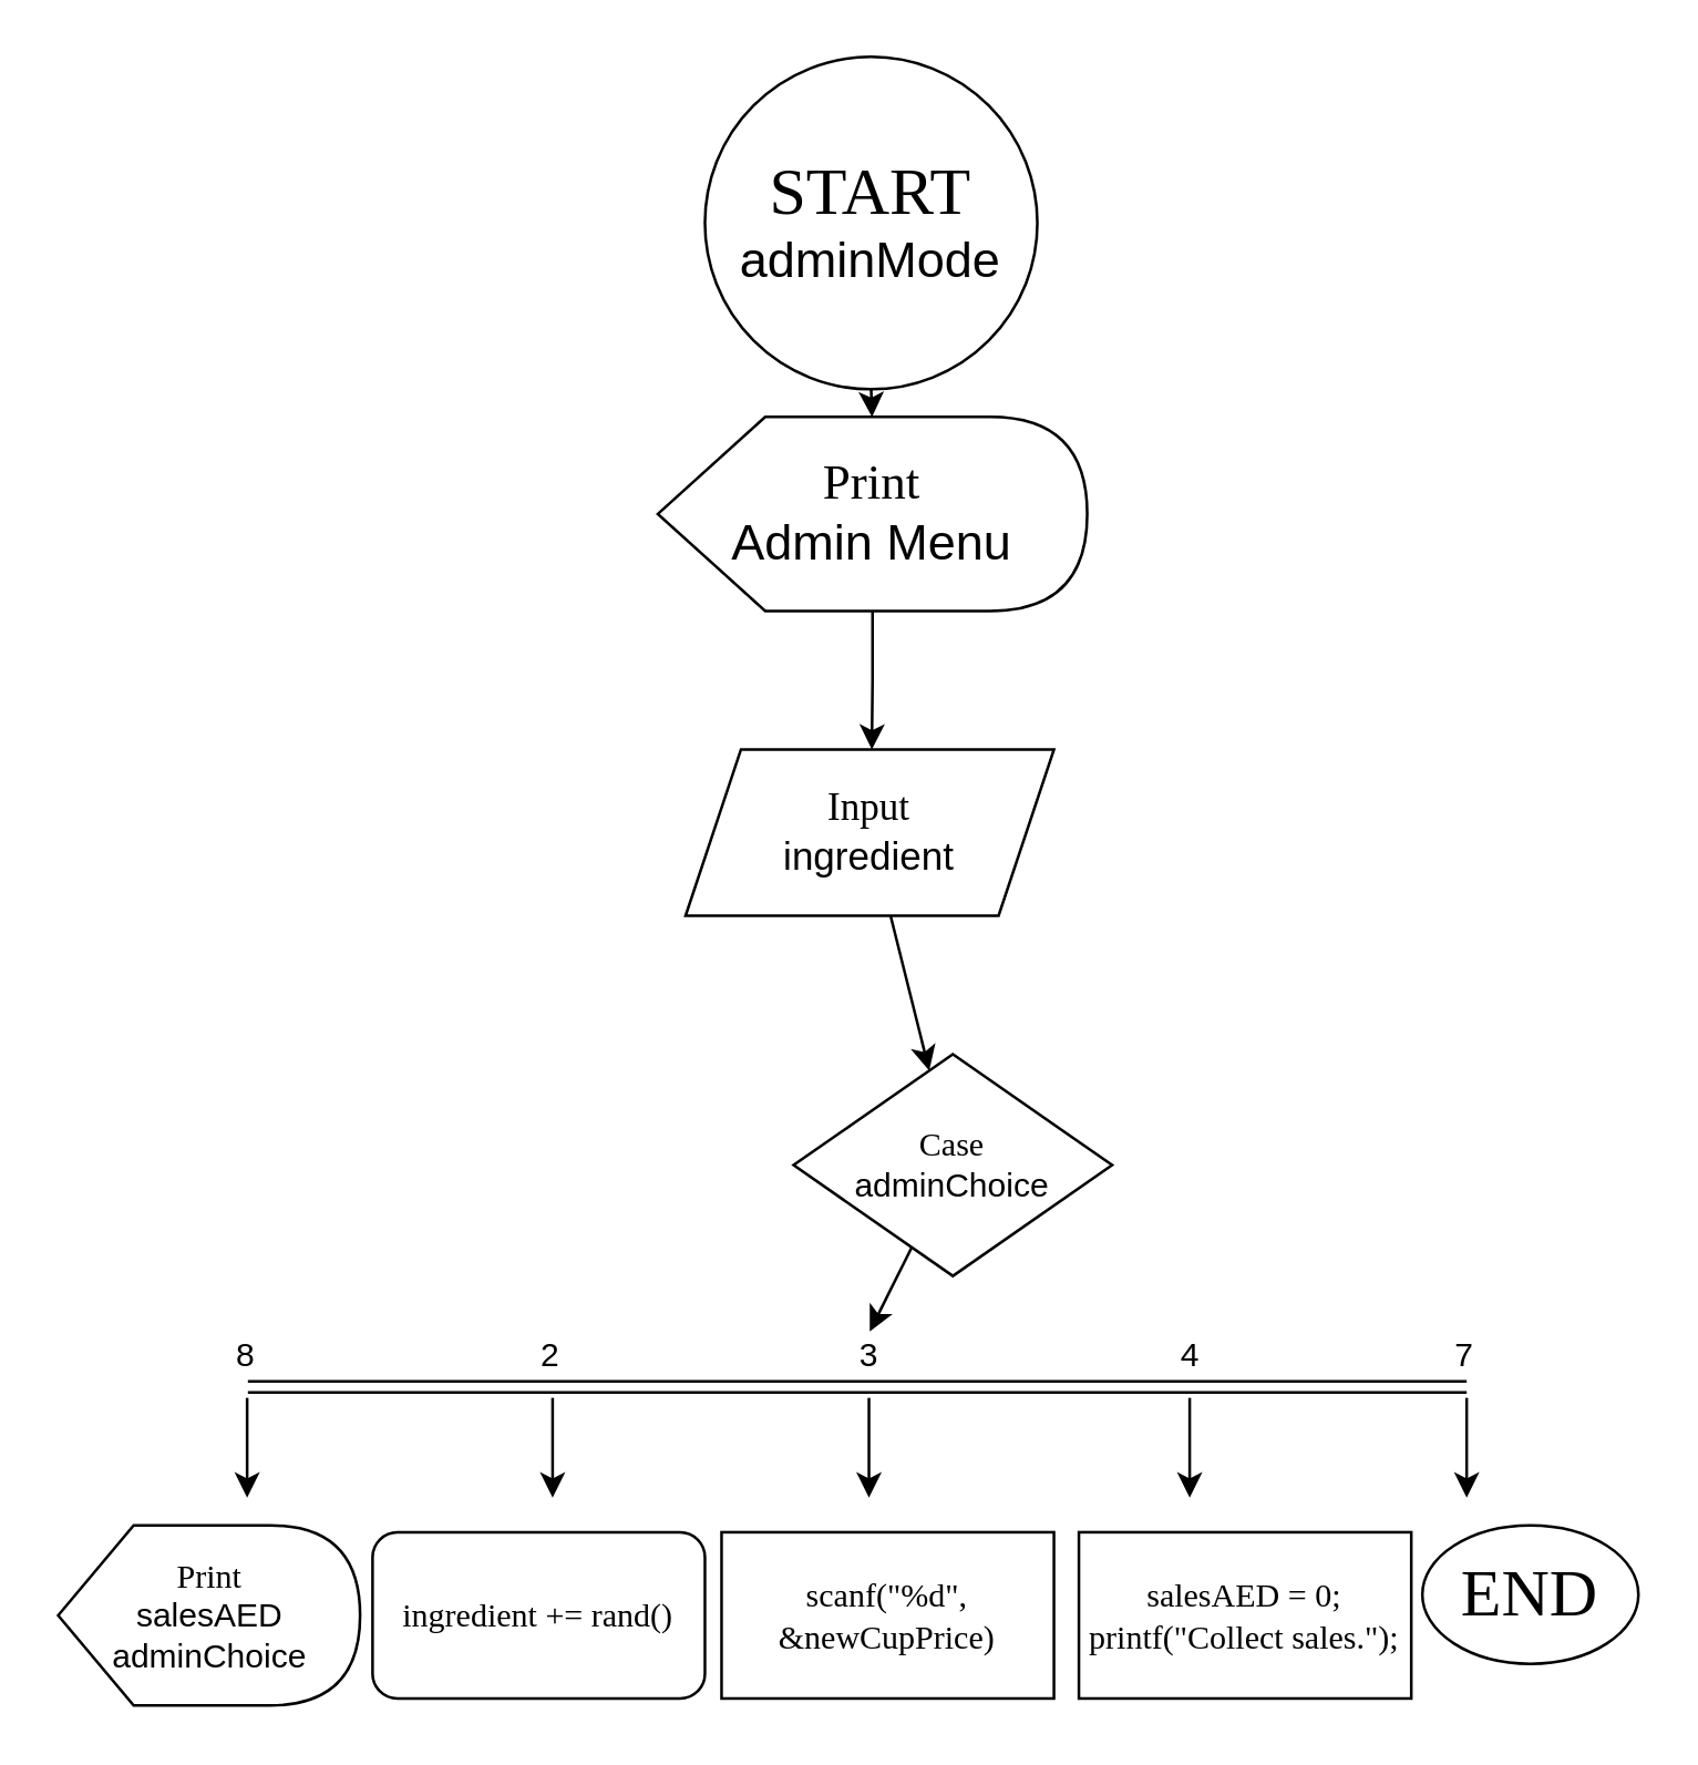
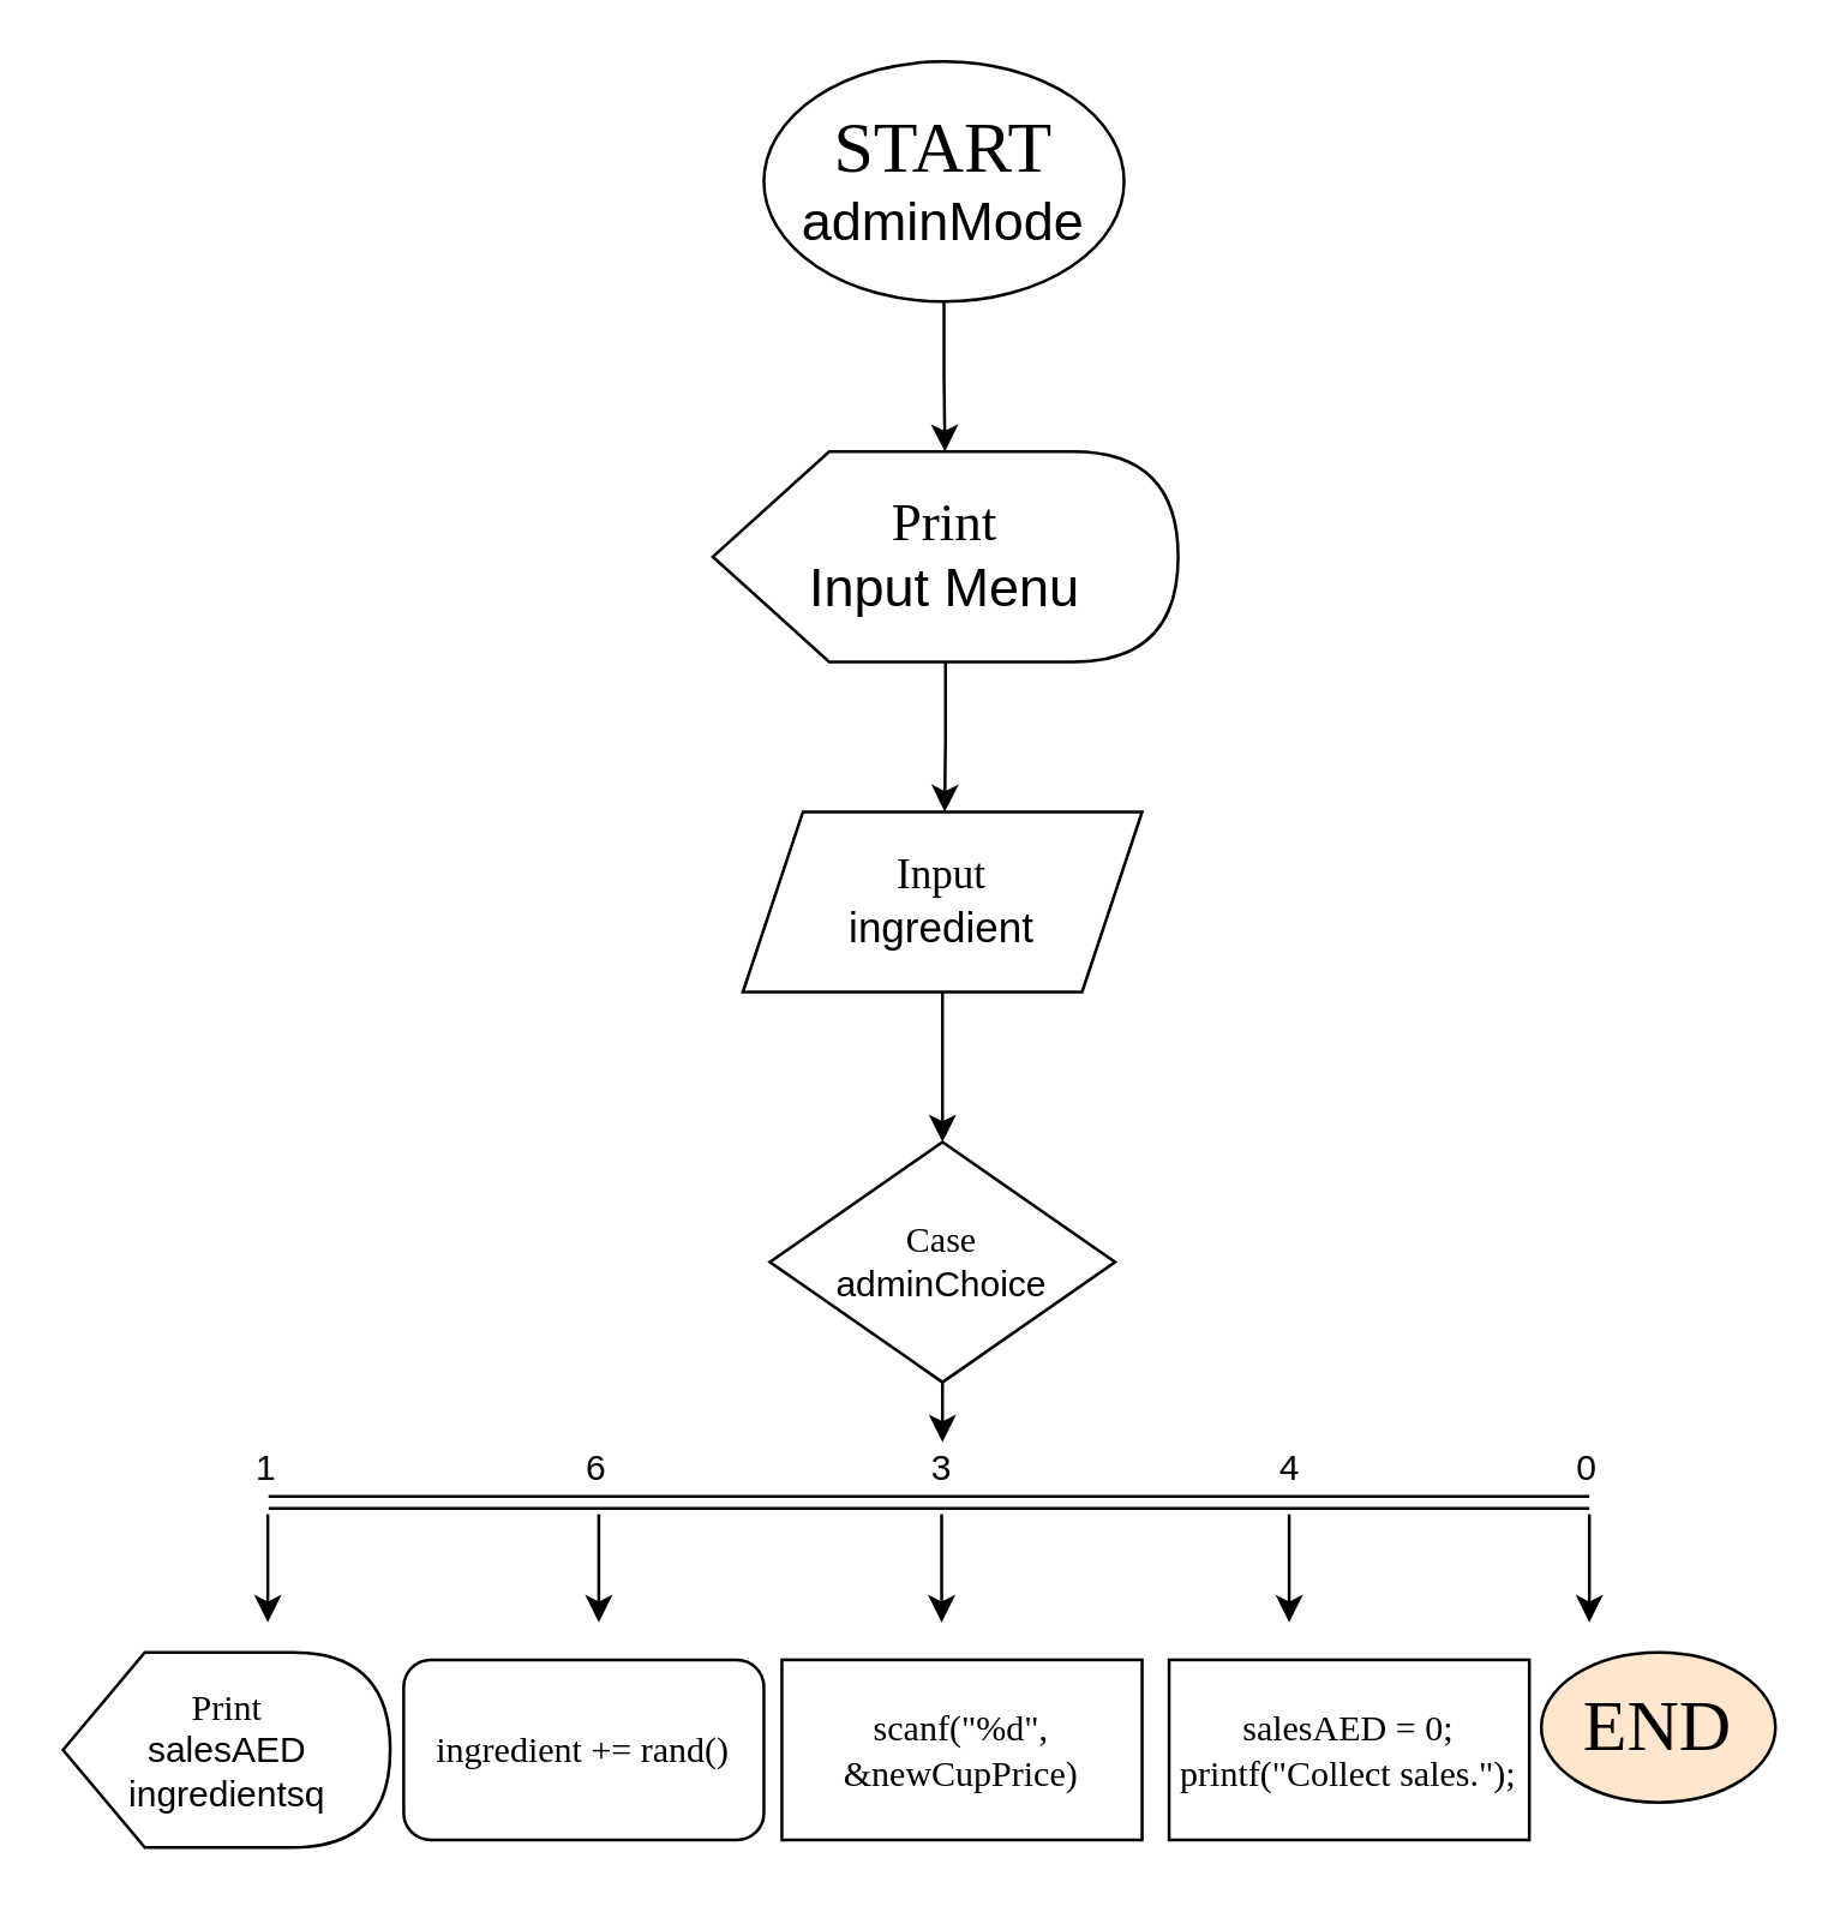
  <mxCell id="0" />
  <mxCell id="1" parent="0" />
  <mxCell id="2" style="edgeStyle=orthogonalEdgeStyle;rounded=0;orthogonalLoop=1;jettySize=auto;html=1;exitX=0.5;exitY=1;exitDx=0;exitDy=0;" parent="1" source="3" edge="1"><mxGeometry relative="1" as="geometry"><mxPoint x="314.333" y="150" as="targetPoint" /></mxGeometry></mxCell>
- <mxCell id="3" value="&lt;font style=&quot;font-size: 24px;&quot; face=&quot;Lucida Console&quot;&gt;START&lt;/font&gt;&lt;div&gt;&lt;span style=&quot;font-size: 18px;&quot;&gt;adminMode&lt;/span&gt;&lt;/div&gt;" style="ellipse;whiteSpace=wrap;html=1;" parent="1" vertex="1"><mxGeometry x="254" y="20" width="120" height="120" as="geometry" /></mxCell>
+ <mxCell id="3" value="&lt;font style=&quot;font-size: 24px;&quot; face=&quot;Lucida Console&quot;&gt;START&lt;/font&gt;&lt;div&gt;&lt;span style=&quot;font-size: 18px;&quot;&gt;adminMode&lt;/span&gt;&lt;/div&gt;" style="ellipse;whiteSpace=wrap;html=1;" parent="1" vertex="1"><mxGeometry x="254" y="20" width="120" height="80" as="geometry" /></mxCell>
  <mxCell id="4" style="edgeStyle=orthogonalEdgeStyle;rounded=0;orthogonalLoop=1;jettySize=auto;html=1;entryX=0.5;entryY=0;entryDx=0;entryDy=0;" parent="1" source="5" edge="1"><mxGeometry relative="1" as="geometry"><mxPoint x="314.25" y="270" as="targetPoint" /></mxGeometry></mxCell>
- <mxCell id="5" value="&lt;div&gt;&lt;span style=&quot;font-size: 18px; font-family: &amp;quot;Lucida Console&amp;quot;; background-color: initial;&quot;&gt;Print&lt;/span&gt;&lt;/div&gt;&lt;div&gt;&lt;span style=&quot;font-size: 18px;&quot;&gt;Admin Menu&lt;/span&gt;&lt;/div&gt;" style="shape=display;whiteSpace=wrap;html=1;" parent="1" vertex="1"><mxGeometry x="237" y="150" width="155" height="70" as="geometry" /></mxCell>
+ <mxCell id="5" value="&lt;div&gt;&lt;span style=&quot;font-size: 18px; font-family: &amp;quot;Lucida Console&amp;quot;; background-color: initial;&quot;&gt;Print&lt;/span&gt;&lt;/div&gt;&lt;div&gt;&lt;span style=&quot;font-size: 18px;&quot;&gt;Input Menu&lt;/span&gt;&lt;/div&gt;" style="shape=display;whiteSpace=wrap;html=1;" parent="1" vertex="1"><mxGeometry x="237" y="150" width="155" height="70" as="geometry" /></mxCell>
  <mxCell id="6" style="edgeStyle=none;rounded=0;orthogonalLoop=1;jettySize=auto;html=1;" parent="1" source="7" target="9" edge="1"><mxGeometry relative="1" as="geometry" /></mxCell>
  <mxCell id="7" value="&lt;font face=&quot;Lucida Console&quot;&gt;&lt;span style=&quot;font-size: 14px;&quot;&gt;Input&lt;/span&gt;&lt;/font&gt;&lt;br&gt;&lt;div&gt;&lt;span style=&quot;font-size: 14px;&quot;&gt;ingredient&lt;/span&gt;&lt;/div&gt;" style="shape=parallelogram;perimeter=parallelogramPerimeter;whiteSpace=wrap;html=1;fixedSize=1;" parent="1" vertex="1"><mxGeometry x="247" y="270" width="133" height="60" as="geometry" /></mxCell>
  <mxCell id="8" style="edgeStyle=none;rounded=0;orthogonalLoop=1;jettySize=auto;html=1;" parent="1" source="9" edge="1"><mxGeometry relative="1" as="geometry"><mxPoint x="313.5" y="480" as="targetPoint" /></mxGeometry></mxCell>
- <mxCell id="9" value="&lt;font face=&quot;Lucida Console&quot;&gt;Case&lt;/font&gt;&lt;br&gt;adminChoice" style="rhombus;whiteSpace=wrap;html=1;" parent="1" vertex="1"><mxGeometry x="286" y="380" width="115" height="80" as="geometry" /></mxCell>
+ <mxCell id="9" value="&lt;font face=&quot;Lucida Console&quot;&gt;Case&lt;/font&gt;&lt;br&gt;adminChoice" style="rhombus;whiteSpace=wrap;html=1;" parent="1" vertex="1"><mxGeometry x="256" y="380" width="115" height="80" as="geometry" /></mxCell>
  <mxCell id="10" value="" style="shape=link;html=1;rounded=0;" parent="1" edge="1"><mxGeometry width="100" relative="1" as="geometry"><mxPoint x="89" y="500" as="sourcePoint" /><mxPoint x="529" y="500" as="targetPoint" /></mxGeometry></mxCell>
- <mxCell id="11" value="&lt;font face=&quot;Helvetica&quot;&gt;8&lt;/font&gt;" style="text;html=1;align=center;verticalAlign=middle;resizable=0;points=[];autosize=1;strokeColor=none;fillColor=none;" parent="1" vertex="1"><mxGeometry x="73" y="474" width="30" height="30" as="geometry" /></mxCell>
+ <mxCell id="11" value="&lt;font face=&quot;Helvetica&quot;&gt;1&lt;/font&gt;" style="text;html=1;align=center;verticalAlign=middle;resizable=0;points=[];autosize=1;strokeColor=none;fillColor=none;" parent="1" vertex="1"><mxGeometry x="73" y="474" width="30" height="30" as="geometry" /></mxCell>
  <mxCell id="12" value="&lt;font face=&quot;Helvetica&quot;&gt;3&lt;/font&gt;" style="text;html=1;align=center;verticalAlign=middle;resizable=0;points=[];autosize=1;strokeColor=none;fillColor=none;" parent="1" vertex="1"><mxGeometry x="297.5" y="474" width="30" height="30" as="geometry" /></mxCell>
  <mxCell id="13" style="edgeStyle=none;rounded=0;orthogonalLoop=1;jettySize=auto;html=1;" parent="1" edge="1"><mxGeometry relative="1" as="geometry"><mxPoint x="529" y="540" as="targetPoint" /><mxPoint x="529" y="504" as="sourcePoint" /></mxGeometry></mxCell>
- <mxCell id="14" value="&lt;font face=&quot;Helvetica&quot;&gt;7&lt;/font&gt;" style="text;html=1;align=center;verticalAlign=middle;resizable=0;points=[];autosize=1;strokeColor=none;fillColor=none;" parent="1" vertex="1"><mxGeometry x="513" y="474" width="30" height="30" as="geometry" /></mxCell>
- <mxCell id="15" value="&lt;font style=&quot;font-size: 24px;&quot; face=&quot;Lucida Console&quot;&gt;END&lt;/font&gt;" style="ellipse;whiteSpace=wrap;html=1;" parent="1" vertex="1"><mxGeometry x="513" y="550" width="78" height="50" as="geometry" /></mxCell>
+ <mxCell id="14" value="&lt;font face=&quot;Helvetica&quot;&gt;0&lt;/font&gt;" style="text;html=1;align=center;verticalAlign=middle;resizable=0;points=[];autosize=1;strokeColor=none;fillColor=none;" parent="1" vertex="1"><mxGeometry x="513" y="474" width="30" height="30" as="geometry" /></mxCell>
+ <mxCell id="15" value="&lt;font style=&quot;font-size: 24px;&quot; face=&quot;Lucida Console&quot;&gt;END&lt;/font&gt;" style="ellipse;whiteSpace=wrap;html=1;fillColor=#ffe6cc;" parent="1" vertex="1"><mxGeometry x="513" y="550" width="78" height="50" as="geometry" /></mxCell>
  <mxCell id="16" style="edgeStyle=none;rounded=0;orthogonalLoop=1;jettySize=auto;html=1;" parent="1" edge="1"><mxGeometry relative="1" as="geometry"><mxPoint x="199" y="540" as="targetPoint" /><mxPoint x="199" y="504" as="sourcePoint" /></mxGeometry></mxCell>
  <mxCell id="17" style="edgeStyle=none;rounded=0;orthogonalLoop=1;jettySize=auto;html=1;" parent="1" edge="1"><mxGeometry relative="1" as="geometry"><mxPoint x="88.72" y="540" as="targetPoint" /><mxPoint x="88.72" y="504" as="sourcePoint" /></mxGeometry></mxCell>
  <mxCell id="18" style="edgeStyle=none;rounded=0;orthogonalLoop=1;jettySize=auto;html=1;" edge="1" parent="1"><mxGeometry relative="1" as="geometry"><mxPoint x="429" y="540" as="targetPoint" /><mxPoint x="429" y="504" as="sourcePoint" /></mxGeometry></mxCell>
- <mxCell id="19" value="&lt;div&gt;&lt;font face=&quot;Lucida Console&quot;&gt;Print&lt;/font&gt;&lt;/div&gt;&lt;div&gt;salesAED&lt;/div&gt;&lt;div&gt;adminChoice&lt;br&gt;&lt;/div&gt;" style="shape=display;whiteSpace=wrap;html=1;" vertex="1" parent="1"><mxGeometry x="20.5" y="550" width="109" height="65" as="geometry" /></mxCell>
- <mxCell id="20" value="&lt;font face=&quot;Helvetica&quot;&gt;2&lt;/font&gt;" style="text;html=1;align=center;verticalAlign=middle;resizable=0;points=[];autosize=1;strokeColor=none;fillColor=none;" vertex="1" parent="1"><mxGeometry x="183" y="474" width="30" height="30" as="geometry" /></mxCell>
+ <mxCell id="19" value="&lt;div&gt;&lt;font face=&quot;Lucida Console&quot;&gt;Print&lt;/font&gt;&lt;/div&gt;&lt;div&gt;salesAED&lt;/div&gt;&lt;div&gt;ingredientsq&lt;br&gt;&lt;/div&gt;" style="shape=display;whiteSpace=wrap;html=1;" vertex="1" parent="1"><mxGeometry x="20.5" y="550" width="109" height="65" as="geometry" /></mxCell>
+ <mxCell id="20" value="&lt;font face=&quot;Helvetica&quot;&gt;6&lt;/font&gt;" style="text;html=1;align=center;verticalAlign=middle;resizable=0;points=[];autosize=1;strokeColor=none;fillColor=none;" vertex="1" parent="1"><mxGeometry x="183" y="474" width="30" height="30" as="geometry" /></mxCell>
  <mxCell id="21" value="&lt;font face=&quot;Lucida Console&quot;&gt;ingredient += rand()&lt;/font&gt;" style="whiteSpace=wrap;html=1;rounded=1;" vertex="1" parent="1"><mxGeometry x="134" y="552.5" width="120" height="60" as="geometry" /></mxCell>
  <mxCell id="22" style="edgeStyle=none;rounded=0;orthogonalLoop=1;jettySize=auto;html=1;" edge="1" parent="1"><mxGeometry relative="1" as="geometry"><mxPoint x="313.21" y="540" as="targetPoint" /><mxPoint x="313.21" y="504" as="sourcePoint" /></mxGeometry></mxCell>
  <mxCell id="23" value="&lt;font face=&quot;Lucida Console&quot;&gt;scanf(&quot;%d&quot;, &amp;amp;newCupPrice)&lt;br&gt;&lt;/font&gt;" style="rounded=0;whiteSpace=wrap;html=1;" vertex="1" parent="1"><mxGeometry x="260" y="552.5" width="120" height="60" as="geometry" /></mxCell>
  <mxCell id="24" value="&lt;div&gt;&lt;font face=&quot;Lucida Console&quot;&gt;salesAED = 0;&lt;/font&gt;&lt;/div&gt;&lt;div&gt;&lt;font face=&quot;Lucida Console&quot;&gt;printf(&quot;Collect sales.&quot;);&lt;br&gt;&lt;/font&gt;&lt;/div&gt;" style="rounded=0;whiteSpace=wrap;html=1;" vertex="1" parent="1"><mxGeometry x="389" y="552.5" width="120" height="60" as="geometry" /></mxCell>
  <mxCell id="25" value="&lt;font face=&quot;Helvetica&quot;&gt;4&lt;/font&gt;" style="text;html=1;align=center;verticalAlign=middle;resizable=0;points=[];autosize=1;strokeColor=none;fillColor=none;" vertex="1" parent="1"><mxGeometry x="414" y="474" width="30" height="30" as="geometry" /></mxCell>
